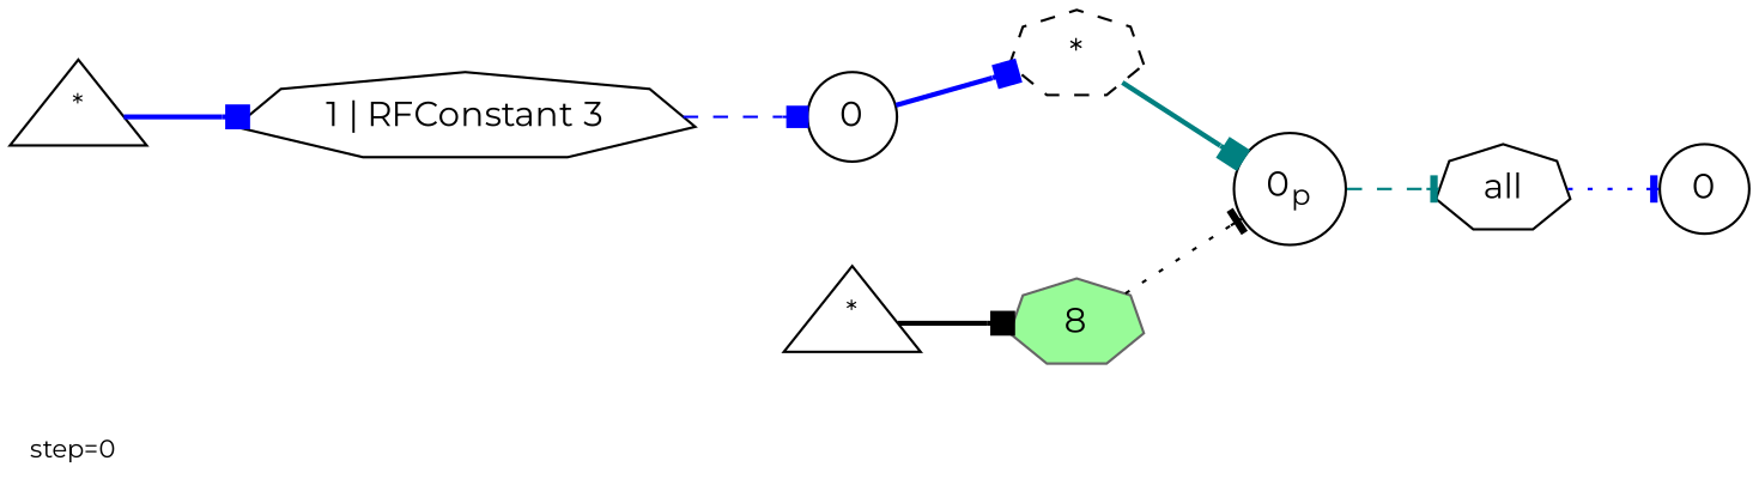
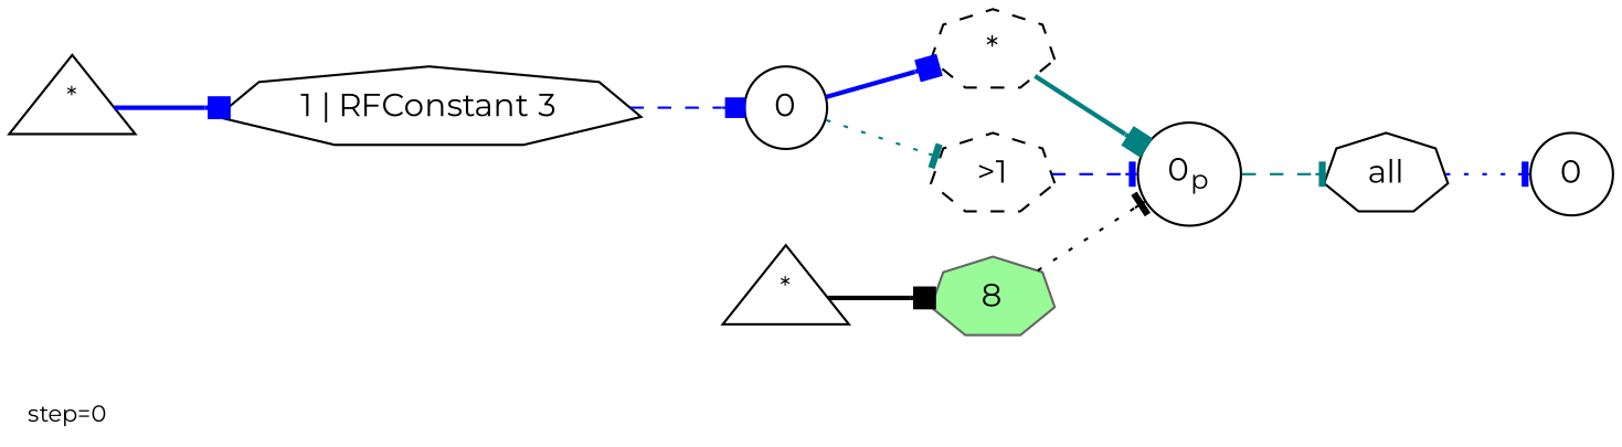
  digraph {
    fontname=Montserrat
    fontsize=10
    label="step=0"
    labeljust=left
    labelloc=bottom
    rankdir=LR
    node [color=black fontname=Montserrat peripheries=1 shape=septagon]
    edge [arrowhead=box color=blue fontname=Montserrat style=bold]
    n1 [label=<<SUP>*</SUP>> labelfontcolor=black shape=triangle]
    n2 [label=<1 | RFConstant 3>]
    n3 [label=<0> labelfontcolor=black shape=circle]
    n4 [label=<*> style=dashed]
+   n5 [label=<&gt;1> style=dashed]
    n6 [label=<0<SUB>p</SUB>> labelfontcolor=black shape=circle]
    n7 [label=<<SUP>*</SUP>> labelfontcolor=black shape=triangle]
    n8 [color=gray40 fillcolor=palegreen label=8 style=filled]
    n9 [label=<all>]
    n10 [label=<0> labelfontcolor=black shape=circle]
    n1 -> n2
    n2 -> n3 [style=dashed]
    n3 -> n4
+   n3 -> n5 [arrowhead=tee color=teal style=dotted]
    n4 -> n6 [color=teal]
+   n5 -> n6 [arrowhead=tee style=dashed]
    n6 -> n9 [arrowhead=tee color=teal style=dashed]
    n7 -> n8 [color=black]
    n8 -> n6 [arrowhead=tee color=black style=dotted]
    n9 -> n10 [arrowhead=tee style=dotted]
  }
